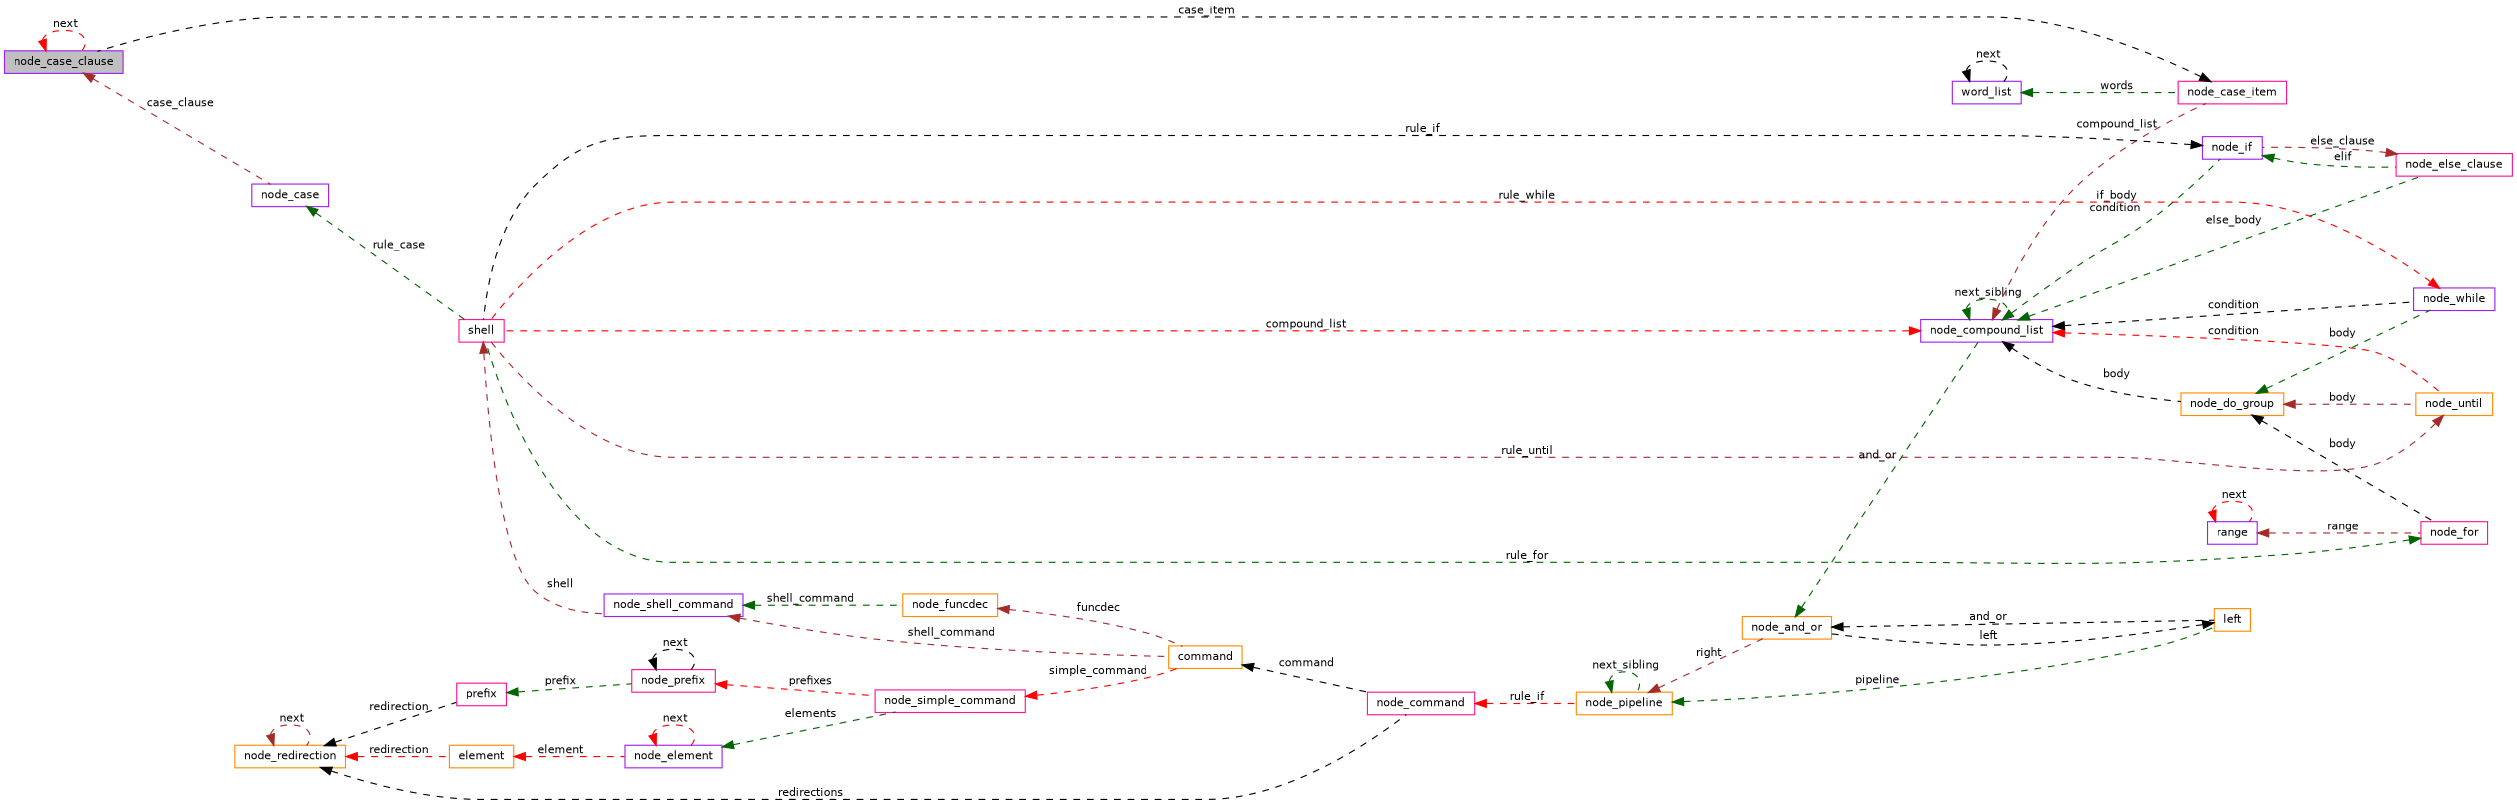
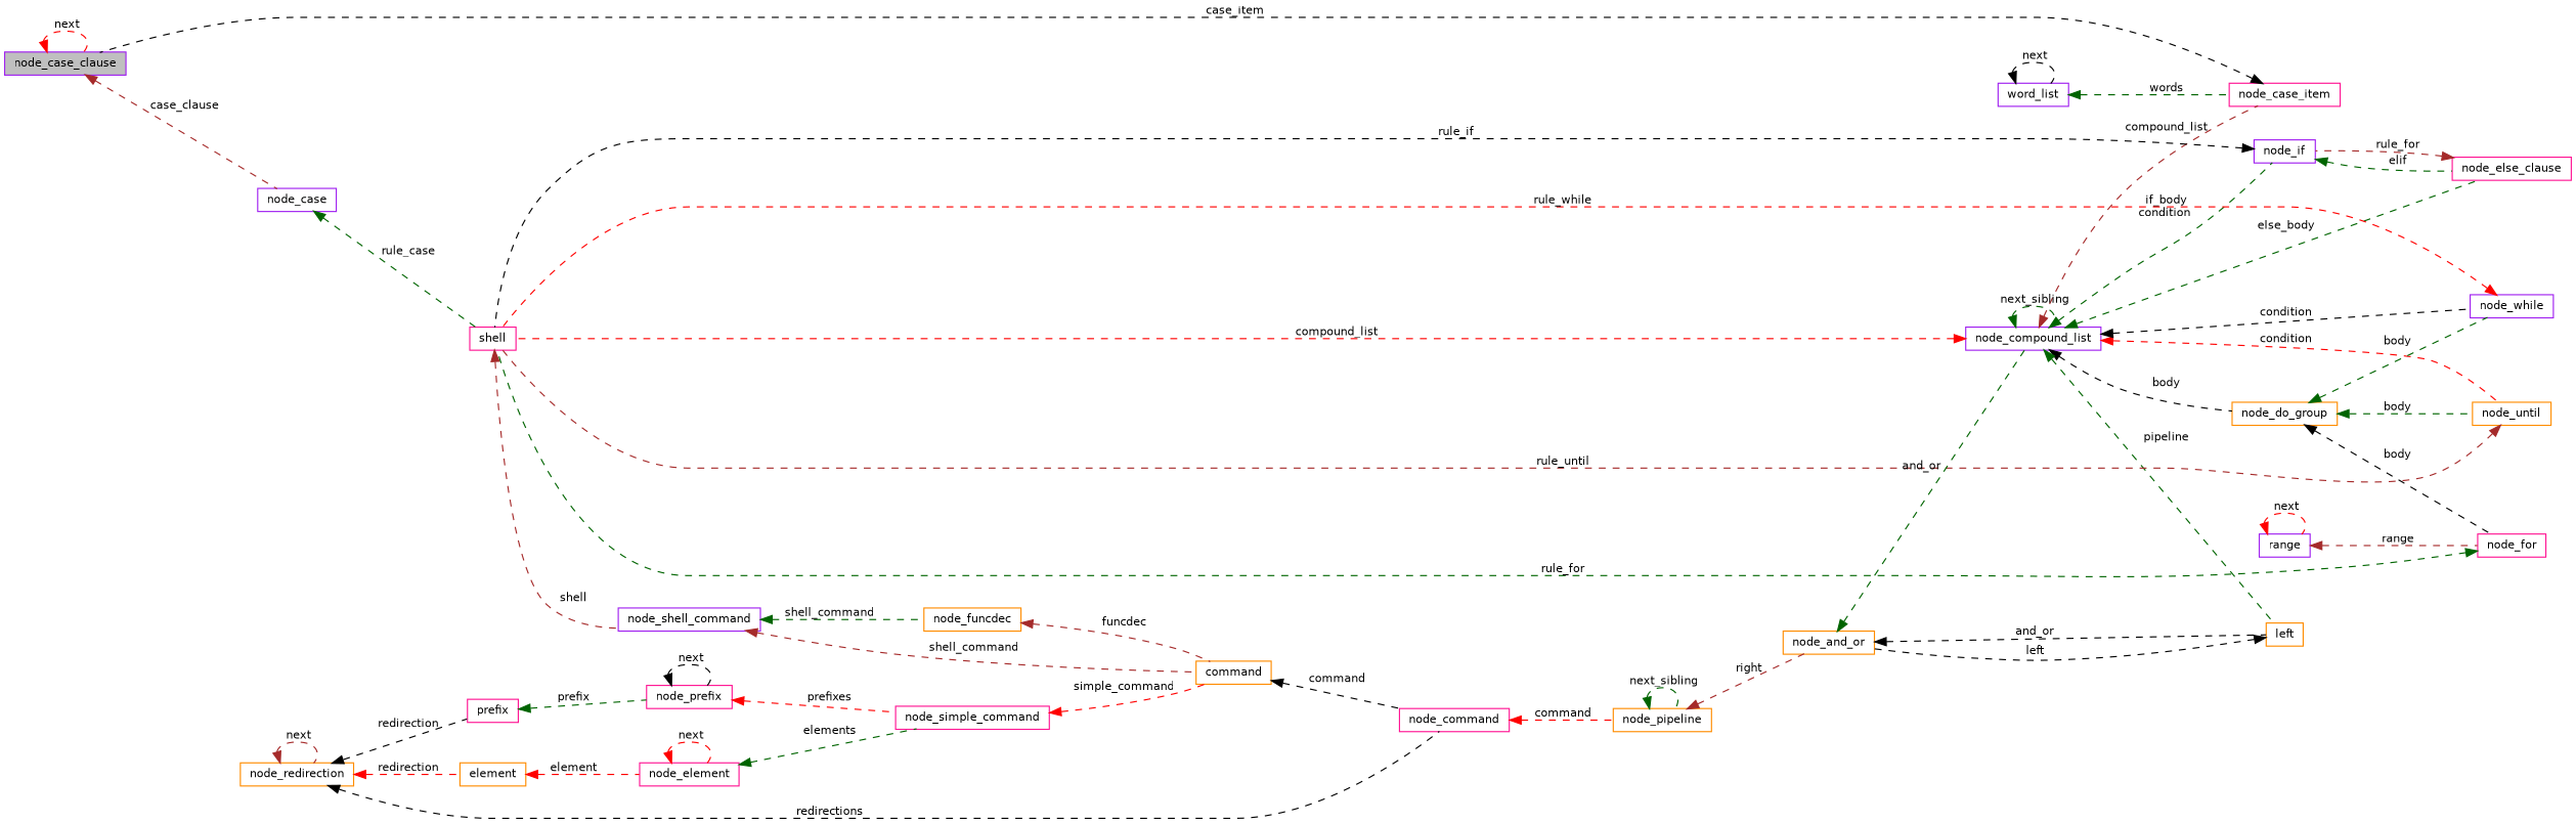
  digraph {
    rankdir=LR
    node [color=deeppink fillcolor=white fontname=Helvetica fontsize=10 shape=record style=filled]
    edge [color=darkgreen dir=back fontname=Helvetica fontsize=10 labelfontname=Helvetica labelfontsize=10 style=dashed]
    n1 [color=purple fillcolor=grey75 fontcolor=black height=0.2 label=node_case_clause width=0.4]
    n2 [color=purple height=0.2 label=node_case width=0.4]
    n3 [height=0.2 label=shell width=0.4]
    n4 [height=0.2 label=node_case_item width=0.4]
    n5 [color=purple height=0.2 label=node_compound_list width=0.4]
    n6 [color=purple height=0.2 label=node_if width=0.4]
    n7 [height=0.2 label=node_else_clause width=0.4]
    n8 [color=darkorange height=0.2 label=node_until width=0.4]
    n9 [color=darkorange height=0.2 label=node_do_group width=0.4]
    n10 [color=purple height=0.2 label=node_while width=0.4]
    n11 [color=purple height=0.2 label=node_shell_command width=0.4]
    n12 [height=0.2 label=node_for width=0.4]
    n13 [color=darkorange height=0.2 label=node_and_or width=0.4]
    n14 [color=darkorange height=0.2 label=left width=0.4]
    n15 [color=darkorange height=0.2 label=node_pipeline width=0.4]
    n16 [height=0.2 label=node_command width=0.4]
    n17 [color=darkorange height=0.2 label=node_redirection width=0.4]
    n18 [color=darkorange height=0.2 label=element width=0.4]
    n19 [height=0.2 label=prefix width=0.4]
-   n20 [color=purple height=0.2 label=node_element width=0.4]
+   n20 [height=0.2 label=node_element width=0.4]
    n21 [height=0.2 label=node_prefix width=0.4]
    n22 [color=darkorange height=0.2 label=command width=0.4]
    n23 [color=darkorange height=0.2 label=node_funcdec width=0.4]
    n24 [color=purple height=0.2 label=range width=0.4]
    n25 [height=0.2 label=node_simple_command width=0.4]
    n26 [color=purple height=0.2 label=word_list width=0.4]
    n1 -> n1 [color=red label=" next"]
    n1 -> n2 [color=brown label=" case_clause"]
    n2 -> n3 [label=" rule_case"]
    n3 -> n11 [color=brown label=" shell"]
    n4 -> n1 [color=black label=" case_item"]
    n5 -> n3 [color=red label=" compound_list"]
    n5 -> n4 [color=brown label=" compound_list"]
    n5 -> n5 [label=" next_sibling"]
    n5 -> n6 [label=" if_body\ncondition"]
    n5 -> n7 [label=" else_body"]
    n5 -> n8 [color=red label=" condition"]
    n5 -> n9 [color=black label=" body"]
    n5 -> n10 [color=black label=" condition"]
    n6 -> n3 [color=black label=" rule_if"]
    n6 -> n7 [label=" elif"]
-   n7 -> n6 [color=brown label=" else_clause"]
+   n7 -> n6 [color=brown label=" rule_for"]
    n8 -> n3 [color=brown label=" rule_until"]
-   n9 -> n8 [color=brown label=" body"]
+   n9 -> n8 [label=" body"]
    n9 -> n10 [label=" body"]
    n9 -> n12 [color=black label=" body"]
    n10 -> n3 [color=red label=" rule_while"]
    n11 -> n22 [color=brown label=" shell_command"]
    n11 -> n23 [label=" shell_command"]
    n12 -> n3 [label=" rule_for"]
    n13 -> n5 [label=" and_or"]
    n13 -> n14 [color=black label=" and_or"]
    n14 -> n13 [color=black label=" left"]
    n15 -> n13 [color=brown label=" right"]
-   n15 -> n14 [label=" pipeline"]
+   n5 -> n14 [label=" pipeline"]
    n15 -> n15 [label=" next_sibling"]
-   n16 -> n15 [color=red label=" rule_if"]
+   n16 -> n15 [color=red label=" command"]
    n17 -> n16 [color=black label=" redirections"]
    n17 -> n17 [color=brown label=" next"]
    n17 -> n18 [color=red label=" redirection"]
    n17 -> n19 [color=black label=" redirection"]
    n18 -> n20 [color=red label=" element"]
    n19 -> n21 [label=" prefix"]
    n20 -> n20 [color=red label=" next"]
    n20 -> n25 [label=" elements"]
    n21 -> n21 [color=black label=" next"]
    n21 -> n25 [color=red label=" prefixes"]
    n22 -> n16 [color=black label=" command"]
    n23 -> n22 [color=brown label=" funcdec"]
    n24 -> n12 [color=brown label=" range"]
    n24 -> n24 [color=red label=" next"]
    n25 -> n22 [color=red label=" simple_command"]
    n26 -> n4 [label=" words"]
    n26 -> n26 [color=black label=" next"]
  }
